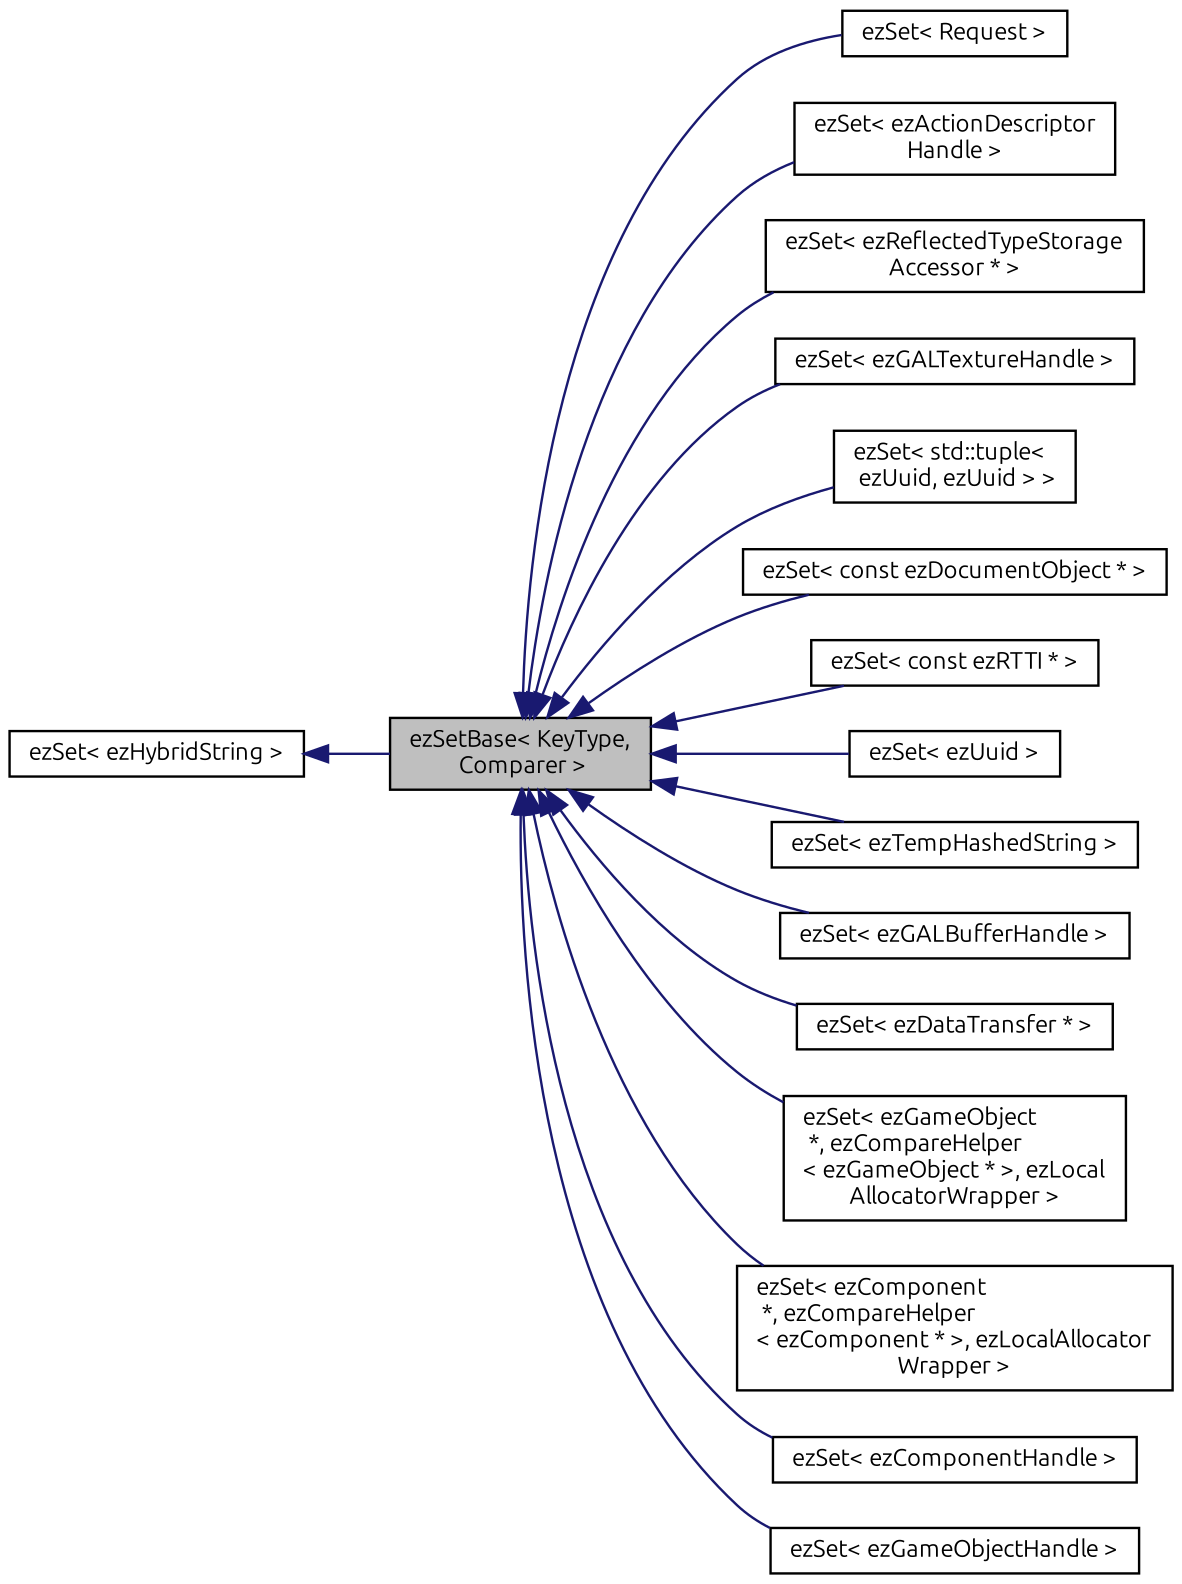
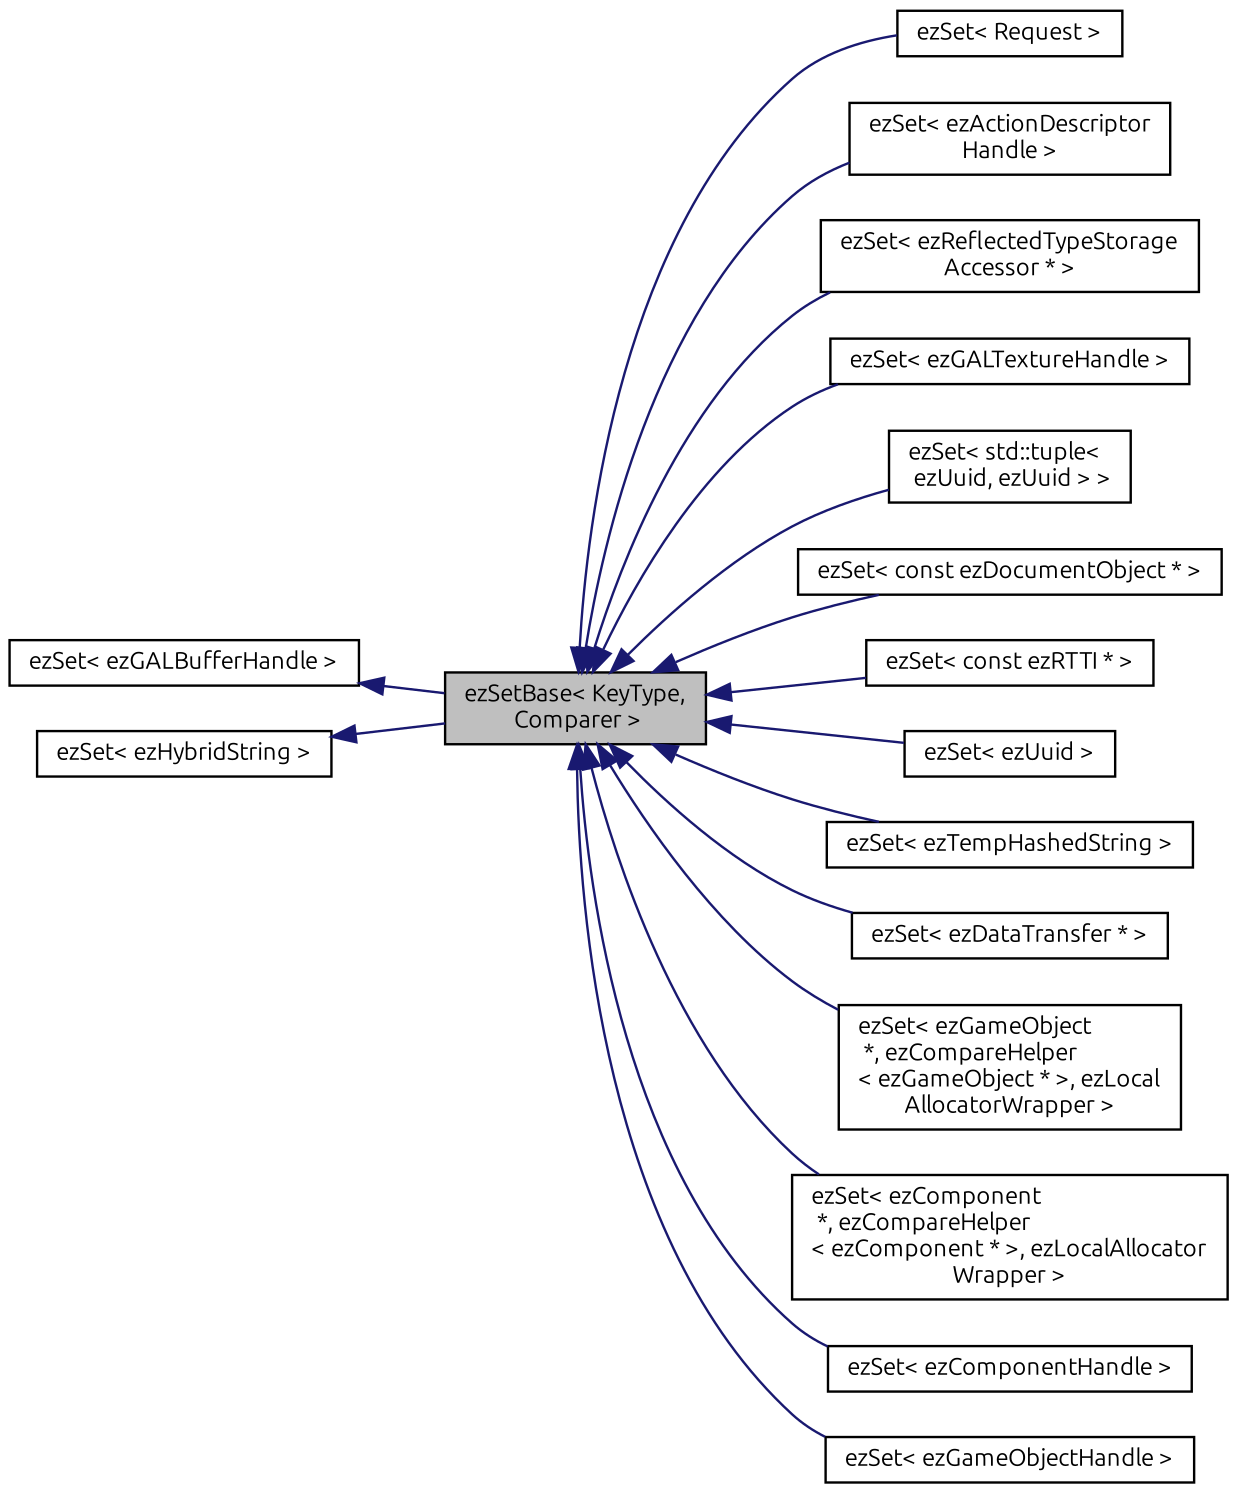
  digraph {
    fontname=Ubuntu
    rankdir=LR
    node [color=black fillcolor=white fontname=Ubuntu fontsize=10 shape=record style=filled]
    edge [color=midnightblue dir=back fontname=Ubuntu fontsize=10 labelfontname=Helvetica labelfontsize=10 style=solid]
    n1 [fillcolor=grey75 fontcolor=black height=0.2 label="ezSetBase\< KeyType,\l Comparer \>" width=0.4]
    n2 [height=0.2 label="ezSet\< Request \>" width=0.4]
    n3 [height=0.2 label="ezSet\< ezActionDescriptor\lHandle \>" width=0.4]
    n4 [height=0.2 label="ezSet\< ezReflectedTypeStorage\lAccessor * \>" width=0.4]
    n5 [height=0.2 label="ezSet\< ezGALTextureHandle \>" width=0.4]
    n6 [height=0.2 label="ezSet\< std::tuple\<\l ezUuid, ezUuid \> \>" width=0.4]
    n7 [height=0.2 label="ezSet\< const ezDocumentObject * \>" width=0.4]
    n8 [height=0.2 label="ezSet\< const ezRTTI * \>" width=0.4]
    n9 [height=0.2 label="ezSet\< ezUuid \>" width=0.4]
    n10 [height=0.2 label="ezSet\< ezTempHashedString \>" width=0.4]
    n11 [height=0.2 label="ezSet\< ezGALBufferHandle \>" width=0.4]
    n12 [height=0.2 label="ezSet\< ezDataTransfer * \>" width=0.4]
    n13 [height=0.2 label="ezSet\< ezGameObject\l *, ezCompareHelper\l\< ezGameObject * \>, ezLocal\lAllocatorWrapper \>" width=0.4]
    n14 [height=0.2 label="ezSet\< ezComponent\l *, ezCompareHelper\l\< ezComponent * \>, ezLocalAllocator\lWrapper \>" width=0.4]
    n15 [height=0.2 label="ezSet\< ezComponentHandle \>" width=0.4]
    n16 [height=0.2 label="ezSet\< ezGameObjectHandle \>" width=0.4]
    n17 [height=0.2 label="ezSet\< ezHybridString \>" width=0.4]
    n1 -> n2
    n1 -> n3
    n1 -> n4
    n1 -> n5
    n1 -> n6
    n1 -> n7
    n1 -> n8
    n1 -> n9
    n1 -> n10
-   n1 -> n11
+   n11 -> n1
    n1 -> n12
    n1 -> n13
    n1 -> n14
    n1 -> n15
    n1 -> n16
    n17 -> n1
  }
